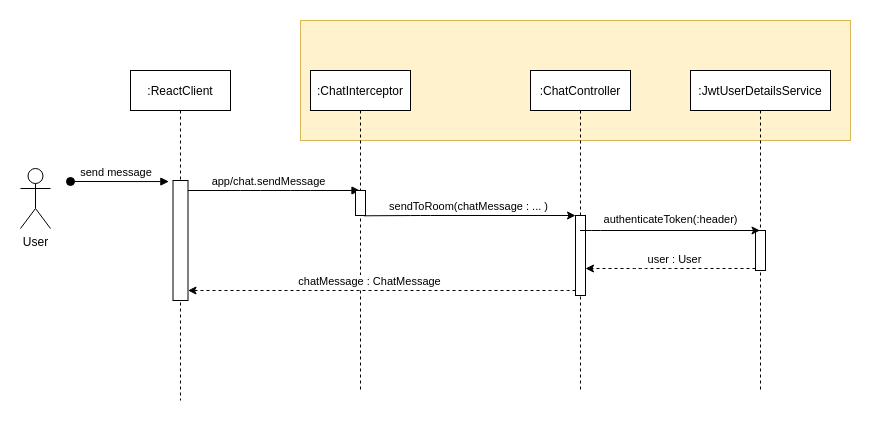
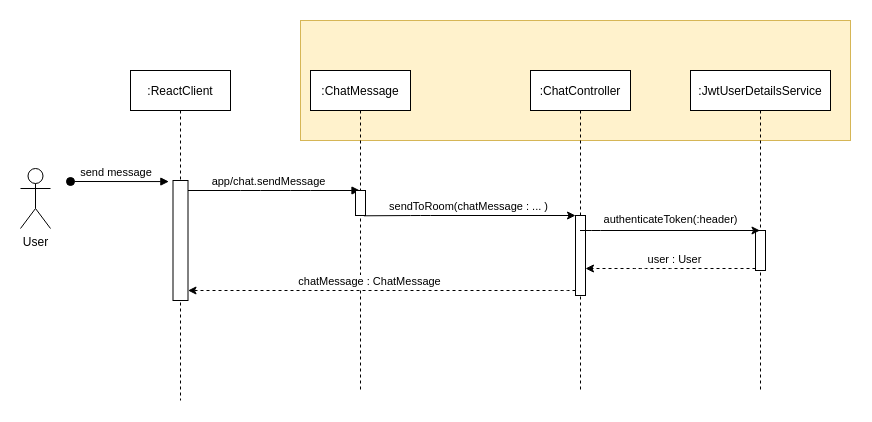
  <mxCell id="0" />
  <mxCell id="1" parent="0" />
  <mxCell id="2" value="" style="rounded=0;whiteSpace=wrap;html=1;align=center;fillColor=#fff2cc;strokeColor=#d6b656;" parent="1" vertex="1"><mxGeometry x="300" y="20" width="550" height="120" as="geometry" /></mxCell>
  <mxCell id="3" value=":ReactClient" style="shape=umlLifeline;perimeter=lifelinePerimeter;container=1;collapsible=0;recursiveResize=0;rounded=0;shadow=0;strokeWidth=1;" parent="1" vertex="1"><mxGeometry x="130" y="70" width="100" height="330" as="geometry" /></mxCell>
  <mxCell id="4" value="" style="points=[];perimeter=orthogonalPerimeter;rounded=0;shadow=0;strokeWidth=1;" parent="3" vertex="1"><mxGeometry x="42.5" y="110" width="15" height="120" as="geometry" /></mxCell>
  <mxCell id="5" value="send message" style="verticalAlign=bottom;startArrow=oval;endArrow=block;startSize=8;shadow=0;strokeWidth=1;entryX=-0.275;entryY=0.009;entryDx=0;entryDy=0;entryPerimeter=0;" parent="3" target="4" edge="1"><mxGeometry x="-0.059" relative="1" as="geometry"><mxPoint x="-60" y="111" as="sourcePoint" /><mxPoint as="offset" /></mxGeometry></mxCell>
  <mxCell id="6" value="app/chat.sendMessage" style="verticalAlign=bottom;endArrow=block;shadow=0;strokeWidth=1;" parent="1" source="4" target="7" edge="1"><mxGeometry x="-0.056" relative="1" as="geometry"><mxPoint x="285" y="160" as="sourcePoint" /><Array as="points"><mxPoint x="250" y="190" /><mxPoint x="300" y="190" /></Array><mxPoint as="offset" /></mxGeometry></mxCell>
- <mxCell id="7" value=":ChatInterceptor" style="shape=umlLifeline;perimeter=lifelinePerimeter;container=1;collapsible=0;recursiveResize=0;rounded=0;shadow=0;strokeWidth=1;" parent="1" vertex="1"><mxGeometry x="310" y="70" width="100" height="320" as="geometry" /></mxCell>
+ <mxCell id="7" value=":ChatMessage" style="shape=umlLifeline;perimeter=lifelinePerimeter;container=1;collapsible=0;recursiveResize=0;rounded=0;shadow=0;strokeWidth=1;" parent="1" vertex="1"><mxGeometry x="310" y="70" width="100" height="320" as="geometry" /></mxCell>
  <mxCell id="8" value="" style="points=[];perimeter=orthogonalPerimeter;rounded=0;shadow=0;strokeWidth=1;" parent="7" vertex="1"><mxGeometry x="45" y="120" width="10" height="25" as="geometry" /></mxCell>
  <mxCell id="9" value=":ChatController" style="shape=umlLifeline;perimeter=lifelinePerimeter;container=1;collapsible=0;recursiveResize=0;rounded=0;shadow=0;strokeWidth=1;" parent="1" vertex="1"><mxGeometry x="530" y="70" width="100" height="320" as="geometry" /></mxCell>
  <mxCell id="10" value="" style="points=[];perimeter=orthogonalPerimeter;rounded=0;shadow=0;strokeWidth=1;" parent="9" vertex="1"><mxGeometry x="45" y="145" width="10" height="80" as="geometry" /></mxCell>
  <mxCell id="11" value="" style="endArrow=classic;html=1;exitX=0.842;exitY=1.012;exitDx=0;exitDy=0;exitPerimeter=0;" parent="1" source="8" target="10" edge="1"><mxGeometry width="50" height="50" relative="1" as="geometry"><mxPoint x="360" y="210" as="sourcePoint" /><mxPoint x="490" y="184" as="targetPoint" /><Array as="points"><mxPoint x="420" y="215" /></Array></mxGeometry></mxCell>
  <mxCell id="12" value="sendToRoom(chatMessage : ... )" style="edgeLabel;html=1;align=center;verticalAlign=middle;resizable=0;points=[];" parent="11" vertex="1" connectable="0"><mxGeometry x="-0.181" relative="1" as="geometry"><mxPoint x="17.5" y="-10" as="offset" /></mxGeometry></mxCell>
  <mxCell id="13" value="" style="endArrow=classic;html=1;dashed=1;" parent="1" source="10" target="4" edge="1"><mxGeometry width="50" height="50" relative="1" as="geometry"><mxPoint x="430" y="210" as="sourcePoint" /><mxPoint x="480" y="160" as="targetPoint" /><Array as="points"><mxPoint x="560" y="290" /><mxPoint x="410" y="290" /></Array></mxGeometry></mxCell>
  <mxCell id="14" value="chatMessage : ChatMessage" style="edgeLabel;html=1;align=center;verticalAlign=middle;resizable=0;points=[];" parent="13" vertex="1" connectable="0"><mxGeometry x="-0.007" y="3" relative="1" as="geometry"><mxPoint x="-14.17" y="-13" as="offset" /></mxGeometry></mxCell>
  <mxCell id="15" value=":JwtUserDetailsService" style="shape=umlLifeline;perimeter=lifelinePerimeter;container=1;collapsible=0;recursiveResize=0;rounded=0;shadow=0;strokeWidth=1;" vertex="1" parent="1"><mxGeometry x="690" y="70" width="140" height="320" as="geometry" /></mxCell>
  <mxCell id="16" value="" style="points=[];perimeter=orthogonalPerimeter;rounded=0;shadow=0;strokeWidth=1;" vertex="1" parent="15"><mxGeometry x="65" y="160" width="10" height="40" as="geometry" /></mxCell>
  <mxCell id="17" value="" style="endArrow=classic;html=1;" edge="1" parent="1" source="9" target="15"><mxGeometry width="50" height="50" relative="1" as="geometry"><mxPoint x="630" y="213" as="sourcePoint" /><mxPoint x="680" y="220" as="targetPoint" /><Array as="points"><mxPoint x="590" y="230" /></Array></mxGeometry></mxCell>
  <mxCell id="18" value="authenticateToken(:header)" style="edgeLabel;html=1;align=center;verticalAlign=middle;resizable=0;points=[];" vertex="1" connectable="0" parent="17"><mxGeometry x="-0.029" y="3" relative="1" as="geometry"><mxPoint x="2.83" y="-9" as="offset" /></mxGeometry></mxCell>
  <mxCell id="19" value="" style="endArrow=classic;html=1;dashed=1;" edge="1" parent="1" source="16"><mxGeometry width="50" height="50" relative="1" as="geometry"><mxPoint x="410" y="190" as="sourcePoint" /><mxPoint x="585" y="268" as="targetPoint" /><Array as="points"><mxPoint x="660" y="268" /><mxPoint x="640" y="268" /></Array></mxGeometry></mxCell>
  <mxCell id="20" value="user : User" style="edgeLabel;html=1;align=center;verticalAlign=middle;resizable=0;points=[];" vertex="1" connectable="0" parent="19"><mxGeometry x="0.072" relative="1" as="geometry"><mxPoint x="9" y="-10" as="offset" /></mxGeometry></mxCell>
  <mxCell id="21" value="User" style="shape=umlActor;verticalLabelPosition=bottom;verticalAlign=top;html=1;outlineConnect=0;" vertex="1" parent="1"><mxGeometry x="20" y="168" width="30" height="60" as="geometry" /></mxCell>
